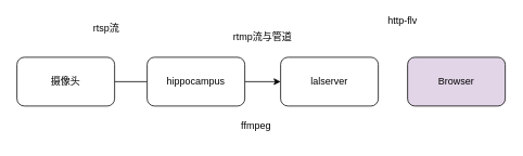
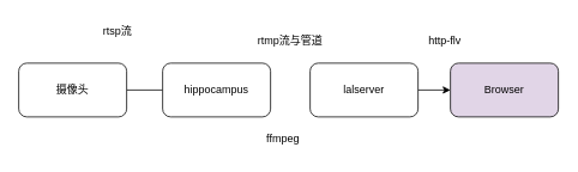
  <mxCell id="0" />
  <mxCell id="1" parent="0" />
  <mxCell id="2" value="" style="edgeStyle=none;html=1;endArrow=none;" edge="1" parent="1" source="3" target="5"><mxGeometry relative="1" as="geometry" /></mxCell>
  <mxCell id="3" value="摄像头" style="rounded=1;whiteSpace=wrap;html=1;" vertex="1" parent="1"><mxGeometry x="20" y="70" width="120" height="60" as="geometry" /></mxCell>
- <mxCell id="4" value="" style="edgeStyle=none;html=1;" edge="1" parent="1" source="5" target="7"><mxGeometry relative="1" as="geometry" /></mxCell>
  <mxCell id="5" value="hippocampus" style="rounded=1;whiteSpace=wrap;html=1;" vertex="1" parent="1"><mxGeometry x="180" y="70" width="120" height="60" as="geometry" /></mxCell>
+ <mxCell id="6" value="" style="edgeStyle=none;html=1;" edge="1" parent="1" source="7" target="8"><mxGeometry relative="1" as="geometry" /></mxCell>
  <mxCell id="7" value="lalserver" style="rounded=1;whiteSpace=wrap;html=1;" vertex="1" parent="1"><mxGeometry x="344" y="70" width="120" height="60" as="geometry" /></mxCell>
  <mxCell id="8" value="Browser" style="rounded=1;whiteSpace=wrap;html=1;fillColor=#e1d5e7;" vertex="1" parent="1"><mxGeometry x="500" y="70" width="120" height="60" as="geometry" /></mxCell>
  <mxCell id="9" value="rtsp流" style="text;html=1;strokeColor=none;fillColor=none;align=center;verticalAlign=middle;whiteSpace=wrap;rounded=0;" vertex="1" parent="1"><mxGeometry x="100" y="20" width="60" height="30" as="geometry" /></mxCell>
  <mxCell id="10" value="rtmp流与管道" style="text;html=1;strokeColor=none;fillColor=none;align=center;verticalAlign=middle;whiteSpace=wrap;rounded=0;" vertex="1" parent="1"><mxGeometry x="284" y="30" width="76" height="30" as="geometry" /></mxCell>
  <mxCell id="11" value="ffmpeg" style="text;html=1;strokeColor=none;fillColor=none;align=center;verticalAlign=middle;whiteSpace=wrap;rounded=0;" vertex="1" parent="1"><mxGeometry x="284" y="140" width="60" height="30" as="geometry" /></mxCell>
- <mxCell id="12" value="http-flv" style="text;html=1;strokeColor=none;fillColor=none;align=center;verticalAlign=middle;whiteSpace=wrap;rounded=0;" vertex="1" parent="1"><mxGeometry x="464" y="10" width="60" height="30" as="geometry" /></mxCell>
+ <mxCell id="12" value="http-flv" style="text;html=1;strokeColor=none;fillColor=none;align=center;verticalAlign=middle;whiteSpace=wrap;rounded=0;" vertex="1" parent="1"><mxGeometry x="464" y="30" width="60" height="30" as="geometry" /></mxCell>
